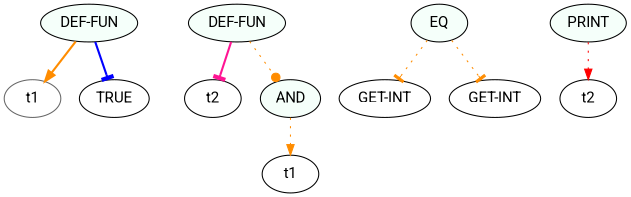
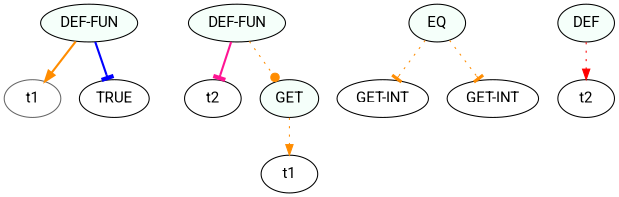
  digraph {
    fontname=Roboto
    node [color=black fontname=Roboto]
    edge [arrowhead=tee color=darkorange fontname=Roboto style=dotted]
    n1 [color=gray40 label=t1]
    n2 [label=TRUE]
    n3 [label=t2]
    n4 [label=t1]
    n5 [label="GET-INT"]
    n6 [label="GET-INT"]
    n7 [fillcolor=mintcream label=EQ style=filled]
-   n8 [fillcolor=mintcream label=AND style=filled]
+   n8 [fillcolor=mintcream label=GET style=filled]
    n9 [label=t2]
-   n10 [fillcolor=mintcream label=PRINT style=filled]
+   n10 [fillcolor=mintcream label=DEF style=filled]
    n11 [fillcolor=mintcream label="DEF-FUN" style=filled]
    n12 [fillcolor=mintcream label="DEF-FUN" style=filled]
    n7 -> n5
    n7 -> n6
    n8 -> n4 [arrowhead=normal]
    n10 -> n9 [arrowhead=normal color=red]
    n11 -> n3 [color=deeppink style=bold]
    n11 -> n8 [arrowhead=dot]
    n12 -> n1 [arrowhead=normal style=bold]
    n12 -> n2 [color=blue style=bold]
  }
